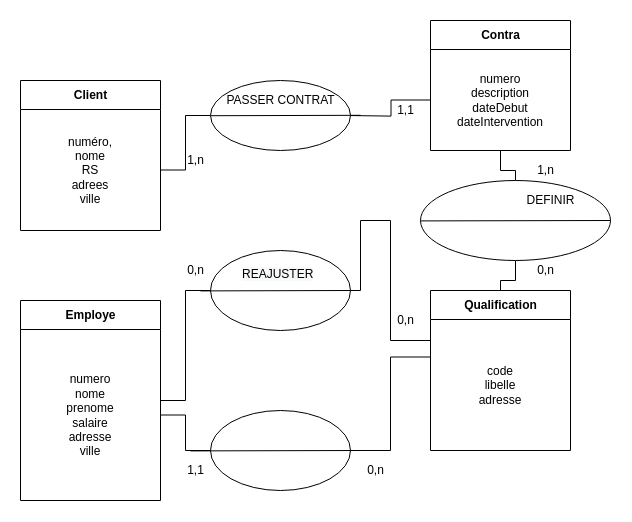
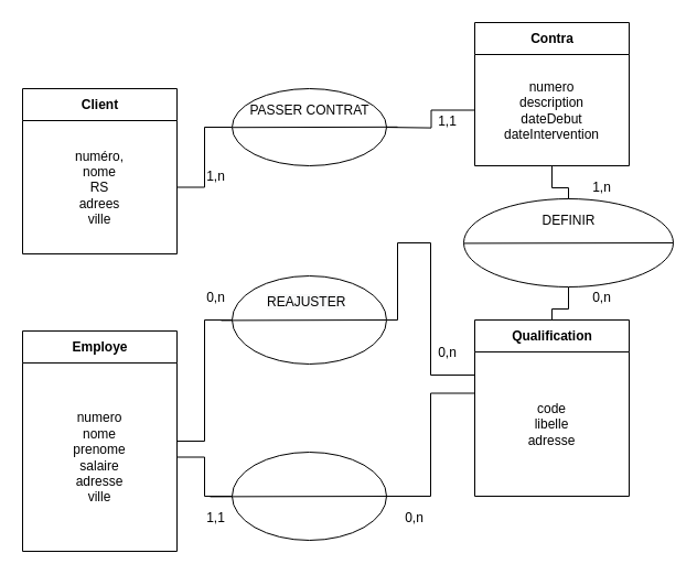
  <mxCell id="0" />
  <mxCell id="1" parent="0" />
  <mxCell id="2" value="Client" style="swimlane;fontStyle=1;align=center;verticalAlign=middle;childLayout=stackLayout;horizontal=1;startSize=29;horizontalStack=0;resizeParent=1;resizeParentMax=0;resizeLast=0;collapsible=0;marginBottom=0;html=1;" vertex="1" parent="1"><mxGeometry x="20" y="80" width="140" height="150" as="geometry" /></mxCell>
  <mxCell id="3" value="numéro,&lt;br&gt;nome&lt;br&gt;RS&lt;br&gt;adrees&lt;br&gt;ville" style="text;html=1;strokeColor=none;fillColor=none;align=center;verticalAlign=middle;spacingLeft=4;spacingRight=4;overflow=hidden;rotatable=0;points=[[0,0.5],[1,0.5]];portConstraint=eastwest;" vertex="1" parent="2"><mxGeometry y="29" width="140" height="121" as="geometry" /></mxCell>
  <mxCell id="4" style="edgeStyle=orthogonalEdgeStyle;rounded=0;orthogonalLoop=1;jettySize=auto;html=1;endArrow=none;endFill=0;" edge="1" parent="1" source="20" target="7"><mxGeometry relative="1" as="geometry" /></mxCell>
  <mxCell id="5" value="Contra" style="swimlane;fontStyle=1;align=center;verticalAlign=middle;childLayout=stackLayout;horizontal=1;startSize=29;horizontalStack=0;resizeParent=1;resizeParentMax=0;resizeLast=0;collapsible=0;marginBottom=0;html=1;" vertex="1" parent="1"><mxGeometry x="430" y="20" width="140" height="130" as="geometry" /></mxCell>
  <mxCell id="6" value="numero&lt;br&gt;description&lt;br&gt;dateDebut&lt;br&gt;dateIntervention" style="text;html=1;strokeColor=none;fillColor=none;align=center;verticalAlign=middle;spacingLeft=4;spacingRight=4;overflow=hidden;rotatable=0;points=[[0,0.5],[1,0.5]];portConstraint=eastwest;" vertex="1" parent="5"><mxGeometry y="29" width="140" height="101" as="geometry" /></mxCell>
  <mxCell id="7" value="Qualification" style="swimlane;fontStyle=1;align=center;verticalAlign=middle;childLayout=stackLayout;horizontal=1;startSize=29;horizontalStack=0;resizeParent=1;resizeParentMax=0;resizeLast=0;collapsible=0;marginBottom=0;html=1;" vertex="1" parent="1"><mxGeometry x="430" y="290" width="140" height="160" as="geometry" /></mxCell>
  <mxCell id="8" value="code&lt;br&gt;libelle&lt;br&gt;adresse&lt;br&gt;" style="text;html=1;strokeColor=none;fillColor=none;align=center;verticalAlign=middle;spacingLeft=4;spacingRight=4;overflow=hidden;rotatable=0;points=[[0,0.5],[1,0.5]];portConstraint=eastwest;" vertex="1" parent="7"><mxGeometry y="29" width="140" height="131" as="geometry" /></mxCell>
  <mxCell id="9" style="edgeStyle=orthogonalEdgeStyle;rounded=0;orthogonalLoop=1;jettySize=auto;html=1;endArrow=none;endFill=0;jumpStyle=arc;entryX=0;entryY=0.5;entryDx=0;entryDy=0;" edge="1" parent="1" source="10" target="18"><mxGeometry relative="1" as="geometry" /></mxCell>
  <mxCell id="10" value="Employe" style="swimlane;fontStyle=1;align=center;verticalAlign=middle;childLayout=stackLayout;horizontal=1;startSize=29;horizontalStack=0;resizeParent=1;resizeParentMax=0;resizeLast=0;collapsible=0;marginBottom=0;html=1;" vertex="1" parent="1"><mxGeometry x="20" y="300" width="140" height="200" as="geometry" /></mxCell>
  <mxCell id="11" value="numero&lt;br&gt;nome&lt;br&gt;prenome&lt;br&gt;salaire&lt;br&gt;adresse&lt;br&gt;ville" style="text;html=1;strokeColor=none;fillColor=none;align=center;verticalAlign=middle;spacingLeft=4;spacingRight=4;overflow=hidden;rotatable=0;points=[[0,0.5],[1,0.5]];portConstraint=eastwest;" vertex="1" parent="10"><mxGeometry y="29" width="140" height="171" as="geometry" /></mxCell>
  <mxCell id="12" style="edgeStyle=orthogonalEdgeStyle;rounded=0;orthogonalLoop=1;jettySize=auto;html=1;entryX=0;entryY=0.5;entryDx=0;entryDy=0;endArrow=none;endFill=0;jumpStyle=arc;" edge="1" parent="1" target="6"><mxGeometry relative="1" as="geometry"><mxPoint x="350" y="115.059" as="sourcePoint" /></mxGeometry></mxCell>
  <mxCell id="13" style="edgeStyle=orthogonalEdgeStyle;rounded=0;orthogonalLoop=1;jettySize=auto;html=1;entryX=0;entryY=0.5;entryDx=0;entryDy=0;endArrow=none;endFill=0;jumpStyle=arc;exitX=1;exitY=0.5;exitDx=0;exitDy=0;" edge="1" parent="1" source="11" target="19"><mxGeometry relative="1" as="geometry"><mxPoint x="160" y="366.5" as="sourcePoint" /></mxGeometry></mxCell>
  <mxCell id="14" style="edgeStyle=orthogonalEdgeStyle;rounded=0;orthogonalLoop=1;jettySize=auto;html=1;entryX=1;entryY=0.5;entryDx=0;entryDy=0;endArrow=none;endFill=0;jumpStyle=arc;" edge="1" parent="1" target="19"><mxGeometry relative="1" as="geometry"><mxPoint x="430" y="356.5" as="sourcePoint" /><Array as="points"><mxPoint x="390" y="356" /><mxPoint x="390" y="450" /></Array></mxGeometry></mxCell>
  <mxCell id="15" style="edgeStyle=orthogonalEdgeStyle;rounded=0;orthogonalLoop=1;jettySize=auto;html=1;entryX=1;entryY=0.5;entryDx=0;entryDy=0;endArrow=none;endFill=0;jumpStyle=arc;" edge="1" parent="1" source="8" target="18"><mxGeometry relative="1" as="geometry"><Array as="points"><mxPoint x="390" y="340" /><mxPoint x="390" y="220" /><mxPoint x="360" y="220" /><mxPoint x="360" y="290" /></Array></mxGeometry></mxCell>
  <mxCell id="16" style="edgeStyle=orthogonalEdgeStyle;rounded=0;orthogonalLoop=1;jettySize=auto;html=1;entryX=0;entryY=0.5;entryDx=0;entryDy=0;endArrow=none;endFill=0;jumpStyle=arc;" edge="1" parent="1" source="3" target="17"><mxGeometry relative="1" as="geometry"><mxPoint x="210" y="127.5" as="targetPoint" /></mxGeometry></mxCell>
  <mxCell id="17" value="" style="ellipse;whiteSpace=wrap;html=1;rounded=1;shadow=0;glass=0;sketch=0;gradientColor=none;" vertex="1" parent="1"><mxGeometry x="210" y="80" width="140" height="70" as="geometry" /></mxCell>
  <mxCell id="18" value="" style="ellipse;whiteSpace=wrap;html=1;rounded=1;shadow=0;glass=0;sketch=0;gradientColor=none;" vertex="1" parent="1"><mxGeometry x="210" y="250" width="140" height="80" as="geometry" /></mxCell>
  <mxCell id="19" value="" style="ellipse;whiteSpace=wrap;html=1;rounded=1;shadow=0;glass=0;sketch=0;gradientColor=none;" vertex="1" parent="1"><mxGeometry x="210" y="410" width="140" height="80" as="geometry" /></mxCell>
  <mxCell id="20" value="" style="ellipse;whiteSpace=wrap;html=1;rounded=1;shadow=0;glass=0;sketch=0;gradientColor=none;" vertex="1" parent="1"><mxGeometry x="420" y="180" width="190" height="80" as="geometry" /></mxCell>
  <mxCell id="21" style="edgeStyle=orthogonalEdgeStyle;rounded=0;orthogonalLoop=1;jettySize=auto;html=1;endArrow=none;endFill=0;" edge="1" parent="1" source="5" target="20"><mxGeometry relative="1" as="geometry"><mxPoint x="500" y="150" as="sourcePoint" /><mxPoint x="500" y="290" as="targetPoint" /></mxGeometry></mxCell>
  <mxCell id="22" value="" style="endArrow=none;startArrow=none;endFill=0;startFill=0;endSize=8;html=1;labelBackgroundColor=none;" edge="1" parent="1"><mxGeometry width="160" relative="1" as="geometry"><mxPoint x="210" y="115.21" as="sourcePoint" /><mxPoint x="360" y="114.8" as="targetPoint" /></mxGeometry></mxCell>
  <mxCell id="23" value="&lt;span&gt;PASSER CONTRAT&lt;/span&gt;" style="text;html=1;align=center;verticalAlign=middle;resizable=0;points=[];autosize=1;" vertex="1" parent="1"><mxGeometry x="220" y="90" width="120" height="20" as="geometry" /></mxCell>
  <mxCell id="24" value="&lt;span style=&quot;color: rgb(0, 0, 0); font-family: helvetica; font-size: 12px; font-style: normal; font-weight: 400; letter-spacing: normal; text-align: center; text-indent: 0px; text-transform: none; word-spacing: 0px; background-color: rgb(248, 249, 250); display: inline; float: none;&quot;&gt;REAJUSTER&lt;/span&gt;" style="text;whiteSpace=wrap;html=1;" vertex="1" parent="1"><mxGeometry x="240" y="260" width="100" height="30" as="geometry" /></mxCell>
- <mxCell id="25" value="&lt;span&gt;DEFINIR&lt;/span&gt;" style="text;html=1;align=center;verticalAlign=middle;resizable=0;points=[];autosize=1;" vertex="1" parent="1"><mxGeometry x="520" y="190" width="60" height="20" as="geometry" /></mxCell>
+ <mxCell id="25" value="&lt;span&gt;DEFINIR&lt;/span&gt;" style="text;html=1;align=center;verticalAlign=middle;resizable=0;points=[];autosize=1;" vertex="1" parent="1"><mxGeometry x="485" y="190" width="60" height="20" as="geometry" /></mxCell>
  <mxCell id="26" value="" style="endArrow=none;startArrow=none;endFill=0;startFill=0;endSize=8;html=1;labelBackgroundColor=none;" edge="1" parent="1"><mxGeometry width="160" relative="1" as="geometry"><mxPoint x="200" y="290.41" as="sourcePoint" /><mxPoint x="350" y="290" as="targetPoint" /></mxGeometry></mxCell>
  <mxCell id="27" value="" style="endArrow=none;startArrow=none;endFill=0;startFill=0;endSize=8;html=1;labelBackgroundColor=none;" edge="1" parent="1"><mxGeometry width="160" relative="1" as="geometry"><mxPoint x="190" y="450.41" as="sourcePoint" /><mxPoint x="360" y="450" as="targetPoint" /></mxGeometry></mxCell>
  <mxCell id="28" value="" style="endArrow=none;startArrow=none;endFill=0;startFill=0;endSize=8;html=1;labelBackgroundColor=none;entryX=1;entryY=0.5;entryDx=0;entryDy=0;" edge="1" parent="1" target="20"><mxGeometry width="160" relative="1" as="geometry"><mxPoint x="420" y="220.41" as="sourcePoint" /><mxPoint x="590" y="220" as="targetPoint" /></mxGeometry></mxCell>
  <mxCell id="29" value="1,n" style="text;html=1;align=center;verticalAlign=middle;resizable=0;points=[];autosize=1;" vertex="1" parent="1"><mxGeometry x="180" y="150" width="30" height="20" as="geometry" /></mxCell>
  <mxCell id="30" value="1,1" style="text;html=1;align=center;verticalAlign=middle;resizable=0;points=[];autosize=1;" vertex="1" parent="1"><mxGeometry x="390" y="100" width="30" height="20" as="geometry" /></mxCell>
  <mxCell id="31" value="1,n" style="text;html=1;align=center;verticalAlign=middle;resizable=0;points=[];autosize=1;" vertex="1" parent="1"><mxGeometry x="530" y="160" width="30" height="20" as="geometry" /></mxCell>
  <mxCell id="32" value="0,n" style="text;html=1;align=center;verticalAlign=middle;resizable=0;points=[];autosize=1;" vertex="1" parent="1"><mxGeometry x="530" y="260" width="30" height="20" as="geometry" /></mxCell>
  <mxCell id="33" value="0,n" style="text;html=1;align=center;verticalAlign=middle;resizable=0;points=[];autosize=1;" vertex="1" parent="1"><mxGeometry x="180" y="260" width="30" height="20" as="geometry" /></mxCell>
  <mxCell id="34" value="1,1" style="text;html=1;align=center;verticalAlign=middle;resizable=0;points=[];autosize=1;" vertex="1" parent="1"><mxGeometry x="180" y="460" width="30" height="20" as="geometry" /></mxCell>
  <mxCell id="35" value="0,n" style="text;html=1;align=center;verticalAlign=middle;resizable=0;points=[];autosize=1;" vertex="1" parent="1"><mxGeometry x="360" y="460" width="30" height="20" as="geometry" /></mxCell>
  <mxCell id="36" value="0,n" style="text;html=1;align=center;verticalAlign=middle;resizable=0;points=[];autosize=1;" vertex="1" parent="1"><mxGeometry x="390" y="310" width="30" height="20" as="geometry" /></mxCell>
